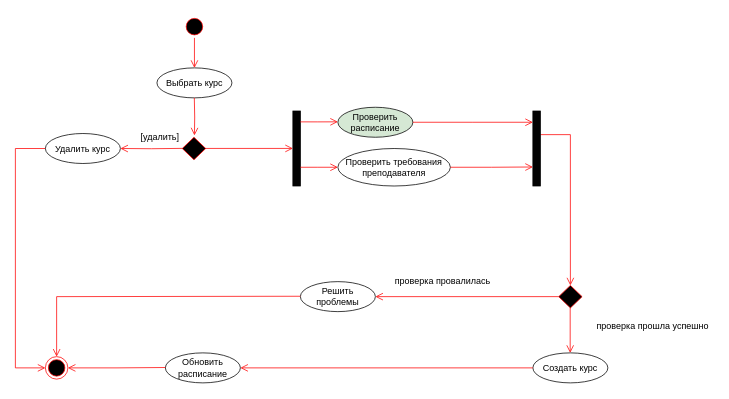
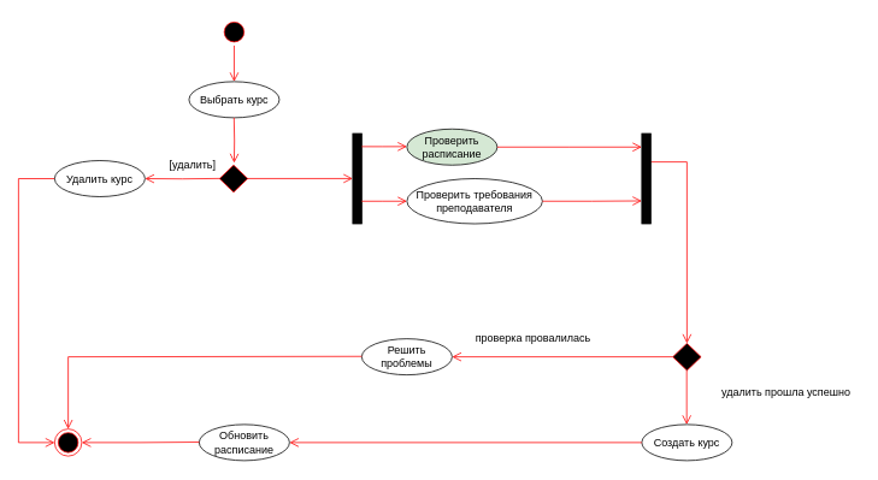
  <mxCell id="0" />
  <mxCell id="1" parent="0" />
  <mxCell id="2" value="" style="ellipse;html=1;shape=startState;fillColor=#000000;strokeColor=#ff0000;" vertex="1" parent="1"><mxGeometry x="243.75" y="20" width="30" height="30" as="geometry" /></mxCell>
  <mxCell id="3" value="" style="edgeStyle=orthogonalEdgeStyle;html=1;verticalAlign=bottom;endArrow=open;endSize=8;strokeColor=#ff0000;rounded=0;entryX=0.5;entryY=0;entryDx=0;entryDy=0;" edge="1" source="2" parent="1" target="4"><mxGeometry relative="1" as="geometry"><mxPoint x="255" y="110" as="targetPoint" /></mxGeometry></mxCell>
  <mxCell id="4" value="Выбрать курс" style="ellipse;whiteSpace=wrap;html=1;align=center;" vertex="1" parent="1"><mxGeometry x="208.75" y="90" width="100" height="40" as="geometry" /></mxCell>
  <mxCell id="5" value="" style="edgeStyle=orthogonalEdgeStyle;html=1;verticalAlign=bottom;endArrow=open;endSize=8;strokeColor=#ff0000;rounded=0;entryX=0.5;entryY=0;entryDx=0;entryDy=0;" edge="1" parent="1"><mxGeometry relative="1" as="geometry"><mxPoint x="258.75" y="180" as="targetPoint" /><mxPoint x="258.59" y="130" as="sourcePoint" /></mxGeometry></mxCell>
  <mxCell id="6" value="" style="edgeStyle=orthogonalEdgeStyle;html=1;verticalAlign=bottom;endArrow=open;endSize=8;strokeColor=#ff0000;rounded=0;entryX=1;entryY=0.5;entryDx=0;entryDy=0;" edge="1" parent="1" target="28"><mxGeometry relative="1" as="geometry"><mxPoint x="178.75" y="197.5" as="targetPoint" /><mxPoint x="242.5" y="197.34" as="sourcePoint" /><Array as="points" /></mxGeometry></mxCell>
  <mxCell id="7" value="" style="edgeStyle=orthogonalEdgeStyle;html=1;verticalAlign=bottom;endArrow=open;endSize=8;strokeColor=#ff0000;rounded=0;exitX=0.92;exitY=0.496;exitDx=0;exitDy=0;exitPerimeter=0;" edge="1" parent="1" source="25" target="8"><mxGeometry relative="1" as="geometry"><mxPoint x="380" y="195" as="targetPoint" /><mxPoint x="274" y="197" as="sourcePoint" /><Array as="points"><mxPoint x="274" y="197" /><mxPoint x="332" y="197" /></Array></mxGeometry></mxCell>
  <mxCell id="8" value="" style="html=1;points=[[0,0,0,0,5],[0,1,0,0,-5],[1,0,0,0,5],[1,1,0,0,-5]];perimeter=orthogonalPerimeter;outlineConnect=0;targetShapes=umlLifeline;portConstraint=eastwest;newEdgeStyle={&quot;curved&quot;:0,&quot;rounded&quot;:0};fillColor=#030303;" vertex="1" parent="1"><mxGeometry x="390" y="147.5" width="10" height="100" as="geometry" /></mxCell>
  <mxCell id="9" value="" style="edgeStyle=orthogonalEdgeStyle;html=1;verticalAlign=bottom;endArrow=open;endSize=8;strokeColor=#ff0000;rounded=0;" edge="1" parent="1"><mxGeometry relative="1" as="geometry"><mxPoint x="450" y="161.94" as="targetPoint" /><mxPoint x="400" y="161.98" as="sourcePoint" /><Array as="points"><mxPoint x="423.25" y="162.14" /><mxPoint x="446.25" y="162.14" /></Array></mxGeometry></mxCell>
  <mxCell id="10" value="" style="edgeStyle=orthogonalEdgeStyle;html=1;verticalAlign=bottom;endArrow=open;endSize=8;strokeColor=#ff0000;rounded=0;" edge="1" parent="1"><mxGeometry relative="1" as="geometry"><mxPoint x="450" y="222.5" as="targetPoint" /><mxPoint x="400" y="222.54" as="sourcePoint" /><Array as="points"><mxPoint x="423.25" y="222.7" /><mxPoint x="446.25" y="222.7" /></Array></mxGeometry></mxCell>
  <mxCell id="11" value="Проверить расписание" style="ellipse;whiteSpace=wrap;html=1;align=center;fillColor=#d5e8d4;" vertex="1" parent="1"><mxGeometry x="450" y="142.5" width="100" height="40" as="geometry" /></mxCell>
  <mxCell id="12" value="Проверить требования преподавателя" style="ellipse;whiteSpace=wrap;html=1;align=center;" vertex="1" parent="1"><mxGeometry x="450" y="197.5" width="150" height="50" as="geometry" /></mxCell>
  <mxCell id="13" value="" style="edgeStyle=orthogonalEdgeStyle;html=1;verticalAlign=bottom;endArrow=open;endSize=8;strokeColor=#ff0000;rounded=0;" edge="1" parent="1" source="11"><mxGeometry relative="1" as="geometry"><mxPoint x="710" y="162.5" as="targetPoint" /><mxPoint x="610" y="162.39" as="sourcePoint" /><Array as="points" /></mxGeometry></mxCell>
  <mxCell id="14" value="" style="edgeStyle=orthogonalEdgeStyle;html=1;verticalAlign=bottom;endArrow=open;endSize=8;strokeColor=#ff0000;rounded=0;exitX=1;exitY=0.5;exitDx=0;exitDy=0;" edge="1" parent="1" source="12"><mxGeometry relative="1" as="geometry"><mxPoint x="710" y="222.16" as="targetPoint" /><mxPoint x="610" y="222.05" as="sourcePoint" /><Array as="points" /></mxGeometry></mxCell>
  <mxCell id="15" value="" style="edgeStyle=orthogonalEdgeStyle;html=1;verticalAlign=bottom;endArrow=open;endSize=8;strokeColor=#ff0000;rounded=0;entryX=0.5;entryY=0;entryDx=0;entryDy=0;" edge="1" parent="1" source="29"><mxGeometry relative="1" as="geometry"><mxPoint x="760" y="380" as="targetPoint" /><mxPoint x="725" y="178.95" as="sourcePoint" /><Array as="points"><mxPoint x="760" y="179" /></Array></mxGeometry></mxCell>
  <mxCell id="16" value="" style="edgeStyle=orthogonalEdgeStyle;html=1;verticalAlign=bottom;endArrow=open;endSize=8;strokeColor=#ff0000;rounded=0;" edge="1" parent="1"><mxGeometry relative="1" as="geometry"><mxPoint x="759.73" y="470" as="targetPoint" /><mxPoint x="759.73" y="410" as="sourcePoint" /></mxGeometry></mxCell>
  <mxCell id="17" value="Создать курс" style="ellipse;whiteSpace=wrap;html=1;align=center;" vertex="1" parent="1"><mxGeometry x="710" y="470" width="100" height="40" as="geometry" /></mxCell>
  <mxCell id="18" value="" style="edgeStyle=orthogonalEdgeStyle;html=1;verticalAlign=bottom;endArrow=open;endSize=8;strokeColor=#ff0000;rounded=0;entryX=1;entryY=0.5;entryDx=0;entryDy=0;exitX=0;exitY=0.5;exitDx=0;exitDy=0;" edge="1" source="27" parent="1" target="19"><mxGeometry relative="1" as="geometry"><mxPoint x="560" y="394.84" as="targetPoint" /><mxPoint x="670" y="394.84" as="sourcePoint" /></mxGeometry></mxCell>
  <mxCell id="19" value="Решить проблемы" style="ellipse;whiteSpace=wrap;html=1;align=center;" vertex="1" parent="1"><mxGeometry x="400" y="375" width="100" height="40" as="geometry" /></mxCell>
  <mxCell id="20" value="" style="edgeStyle=orthogonalEdgeStyle;html=1;verticalAlign=bottom;endArrow=open;endSize=8;strokeColor=#ff0000;rounded=0;exitX=0;exitY=0.5;exitDx=0;exitDy=0;" edge="1" parent="1" source="17"><mxGeometry relative="1" as="geometry"><mxPoint x="320" y="490" as="targetPoint" /><mxPoint x="630" y="490" as="sourcePoint" /></mxGeometry></mxCell>
  <mxCell id="21" value="Обновить расписание" style="ellipse;whiteSpace=wrap;html=1;align=center;" vertex="1" parent="1"><mxGeometry x="220" y="470" width="100" height="40" as="geometry" /></mxCell>
  <mxCell id="22" value="" style="edgeStyle=orthogonalEdgeStyle;html=1;verticalAlign=bottom;endArrow=open;endSize=8;strokeColor=#ff0000;rounded=0;entryX=0.5;entryY=0;entryDx=0;entryDy=0;" edge="1" parent="1" target="24"><mxGeometry relative="1" as="geometry"><mxPoint x="145" y="394.98" as="targetPoint" /><mxPoint x="400" y="394.5" as="sourcePoint" /></mxGeometry></mxCell>
  <mxCell id="23" value="" style="edgeStyle=orthogonalEdgeStyle;html=1;verticalAlign=bottom;endArrow=open;endSize=8;strokeColor=#ff0000;rounded=0;" edge="1" parent="1"><mxGeometry relative="1" as="geometry"><mxPoint x="90" y="490" as="targetPoint" /><mxPoint x="220" y="489.51" as="sourcePoint" /></mxGeometry></mxCell>
  <mxCell id="24" value="" style="ellipse;html=1;shape=endState;fillColor=#000000;strokeColor=#ff0000;" vertex="1" parent="1"><mxGeometry x="60" y="475" width="30" height="30" as="geometry" /></mxCell>
  <mxCell id="25" value="" style="rhombus;whiteSpace=wrap;html=1;fillColor=#000000;strokeColor=#ff0000;" vertex="1" parent="1"><mxGeometry x="242.5" y="182.5" width="31.25" height="30" as="geometry" /></mxCell>
  <mxCell id="26" value="" style="edgeStyle=orthogonalEdgeStyle;html=1;verticalAlign=bottom;endArrow=open;endSize=8;strokeColor=#ff0000;rounded=0;entryX=0;entryY=0.5;entryDx=0;entryDy=0;" edge="1" parent="1" target="24"><mxGeometry relative="1" as="geometry"><mxPoint x="60" y="497.5" as="targetPoint" /><mxPoint x="80" y="197.5" as="sourcePoint" /><Array as="points"><mxPoint x="20" y="197" /><mxPoint x="20" y="490" /></Array></mxGeometry></mxCell>
  <mxCell id="27" value="" style="rhombus;whiteSpace=wrap;html=1;fillColor=#000000;strokeColor=#ff0000;" vertex="1" parent="1"><mxGeometry x="744.38" y="380" width="31.25" height="30" as="geometry" /></mxCell>
  <mxCell id="28" value="Удалить курс" style="ellipse;whiteSpace=wrap;html=1;align=center;" vertex="1" parent="1"><mxGeometry x="60" y="177.5" width="100" height="40" as="geometry" /></mxCell>
  <mxCell id="29" value="" style="html=1;points=[[0,0,0,0,5],[0,1,0,0,-5],[1,0,0,0,5],[1,1,0,0,-5]];perimeter=orthogonalPerimeter;outlineConnect=0;targetShapes=umlLifeline;portConstraint=eastwest;newEdgeStyle={&quot;curved&quot;:0,&quot;rounded&quot;:0};fillColor=#030303;" vertex="1" parent="1"><mxGeometry x="710" y="147.5" width="10" height="100" as="geometry" /></mxCell>
  <mxCell id="30" value="[удалить]" style="text;html=1;strokeColor=none;fillColor=none;align=center;verticalAlign=middle;whiteSpace=wrap;rounded=0;" vertex="1" parent="1"><mxGeometry x="182.5" y="167.5" width="60" height="30" as="geometry" /></mxCell>
  <mxCell id="31" value="проверка провалилась" style="text;html=1;strokeColor=none;fillColor=none;align=center;verticalAlign=middle;whiteSpace=wrap;rounded=0;" vertex="1" parent="1"><mxGeometry x="510" y="360" width="160" height="30" as="geometry" /></mxCell>
- <mxCell id="32" value="проверка прошла успешно" style="text;html=1;strokeColor=none;fillColor=none;align=center;verticalAlign=middle;whiteSpace=wrap;rounded=0;" vertex="1" parent="1"><mxGeometry x="790" y="420" width="160" height="30" as="geometry" /></mxCell>
+ <mxCell id="32" value="удалить прошла успешно" style="text;html=1;strokeColor=none;fillColor=none;align=center;verticalAlign=middle;whiteSpace=wrap;rounded=0;" vertex="1" parent="1"><mxGeometry x="790" y="420" width="160" height="30" as="geometry" /></mxCell>
